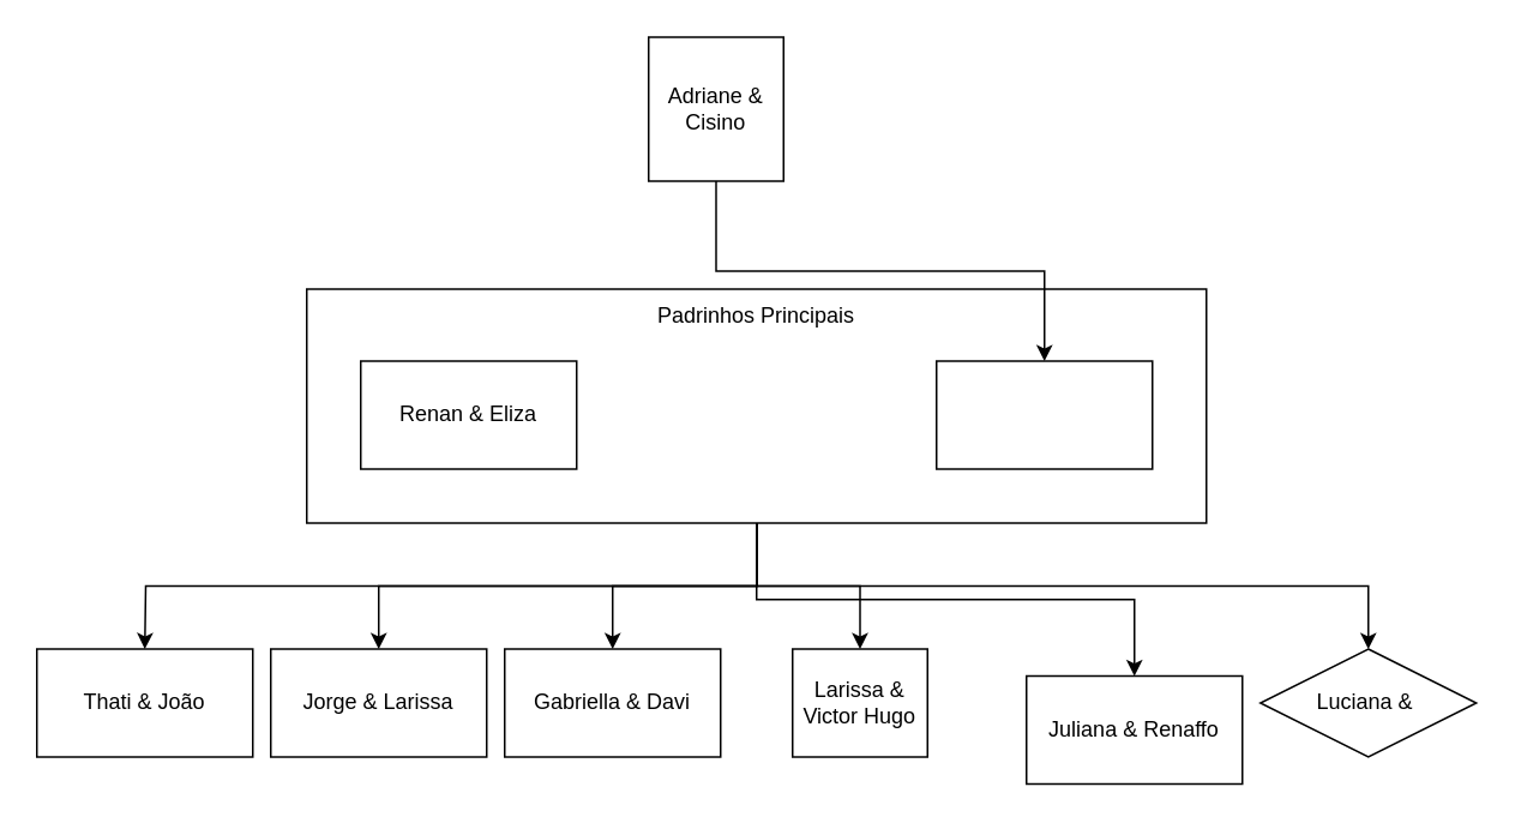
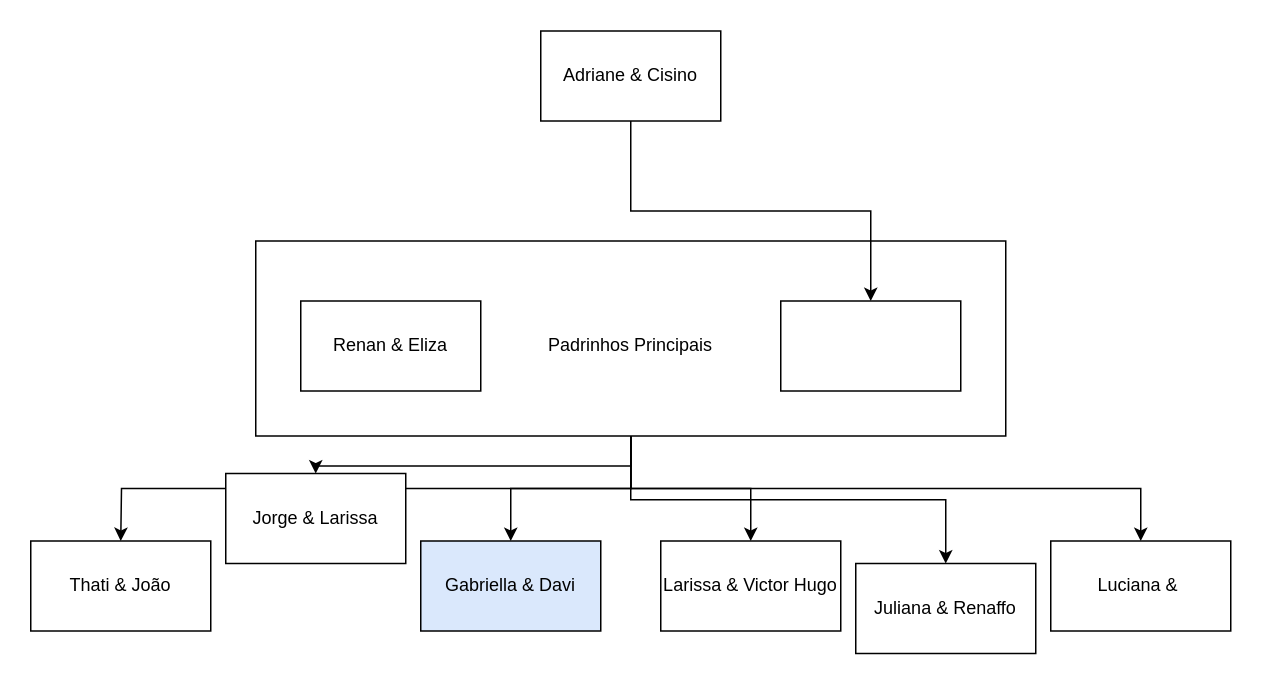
  <mxCell id="0" />
  <mxCell id="1" parent="0" />
  <mxCell id="2" value="" style="edgeStyle=orthogonalEdgeStyle;rounded=0;orthogonalLoop=1;jettySize=auto;html=1;" edge="1" parent="1" source="8" target="14"><mxGeometry relative="1" as="geometry" /></mxCell>
  <mxCell id="3" value="" style="edgeStyle=orthogonalEdgeStyle;rounded=0;orthogonalLoop=1;jettySize=auto;html=1;" edge="1" parent="1" source="8" target="15"><mxGeometry relative="1" as="geometry" /></mxCell>
  <mxCell id="4" value="" style="edgeStyle=orthogonalEdgeStyle;rounded=0;orthogonalLoop=1;jettySize=auto;html=1;exitX=0.5;exitY=1;exitDx=0;exitDy=0;" edge="1" parent="1" source="8" target="16"><mxGeometry relative="1" as="geometry" /></mxCell>
  <mxCell id="5" value="" style="edgeStyle=orthogonalEdgeStyle;rounded=0;orthogonalLoop=1;jettySize=auto;html=1;exitX=0.5;exitY=1;exitDx=0;exitDy=0;" edge="1" parent="1" source="8" target="17"><mxGeometry relative="1" as="geometry" /></mxCell>
  <mxCell id="6" value="" style="edgeStyle=orthogonalEdgeStyle;rounded=0;orthogonalLoop=1;jettySize=auto;html=1;" edge="1" parent="1" source="8" target="18"><mxGeometry relative="1" as="geometry" /></mxCell>
  <mxCell id="7" value="" style="edgeStyle=orthogonalEdgeStyle;rounded=0;orthogonalLoop=1;jettySize=auto;html=1;exitX=0.5;exitY=1;exitDx=0;exitDy=0;" edge="1" parent="1" source="8"><mxGeometry relative="1" as="geometry"><mxPoint x="80" y="360" as="targetPoint" /></mxGeometry></mxCell>
  <mxCell id="8" value="" style="rounded=0;whiteSpace=wrap;html=1;" vertex="1" parent="1"><mxGeometry x="170" y="160" width="500" height="130" as="geometry" /></mxCell>
  <mxCell id="9" value="" style="edgeStyle=orthogonalEdgeStyle;rounded=0;orthogonalLoop=1;jettySize=auto;html=1;exitX=0.5;exitY=1;exitDx=0;exitDy=0;" edge="1" parent="1" source="10" target="12"><mxGeometry relative="1" as="geometry" /></mxCell>
- <mxCell id="10" value="Adriane &amp;amp; Cisino" style="rounded=0;whiteSpace=wrap;html=1;" vertex="1" parent="1"><mxGeometry x="360" y="20" width="75" height="80" as="geometry" /></mxCell>
+ <mxCell id="10" value="Adriane &amp;amp; Cisino" style="rounded=0;whiteSpace=wrap;html=1;" vertex="1" parent="1"><mxGeometry x="360" y="20" width="120" height="60" as="geometry" /></mxCell>
  <mxCell id="11" value="Renan &amp;amp; Eliza" style="whiteSpace=wrap;html=1;rounded=0;" vertex="1" parent="1"><mxGeometry x="200" y="200" width="120" height="60" as="geometry" /></mxCell>
  <mxCell id="12" value="" style="whiteSpace=wrap;html=1;rounded=0;" vertex="1" parent="1"><mxGeometry x="520" y="200" width="120" height="60" as="geometry" /></mxCell>
- <mxCell id="13" value="Padrinhos Principais" style="text;html=1;strokeColor=none;fillColor=none;align=center;verticalAlign=middle;whiteSpace=wrap;rounded=0;" vertex="1" parent="1"><mxGeometry x="345" y="160" width="150" height="30" as="geometry" /></mxCell>
- <mxCell id="14" value="Gabriella &amp;amp; Davi" style="whiteSpace=wrap;html=1;rounded=0;" vertex="1" parent="1"><mxGeometry x="280" y="360" width="120" height="60" as="geometry" /></mxCell>
- <mxCell id="15" value="Larissa &amp;amp; Victor Hugo" style="whiteSpace=wrap;html=1;rounded=0;" vertex="1" parent="1"><mxGeometry x="440" y="360" width="75" height="60" as="geometry" /></mxCell>
+ <mxCell id="13" value="Padrinhos Principais" style="text;html=1;strokeColor=none;fillColor=none;align=center;verticalAlign=middle;whiteSpace=wrap;rounded=0;" vertex="1" parent="1"><mxGeometry x="345" y="215" width="150" height="30" as="geometry" /></mxCell>
+ <mxCell id="14" value="Gabriella &amp;amp; Davi" style="whiteSpace=wrap;html=1;rounded=0;fillColor=#dae8fc;" vertex="1" parent="1"><mxGeometry x="280" y="360" width="120" height="60" as="geometry" /></mxCell>
+ <mxCell id="15" value="Larissa &amp;amp; Victor Hugo" style="whiteSpace=wrap;html=1;rounded=0;" vertex="1" parent="1"><mxGeometry x="440" y="360" width="120" height="60" as="geometry" /></mxCell>
  <mxCell id="16" value="Juliana &amp;amp; Renaffo" style="whiteSpace=wrap;html=1;rounded=0;" vertex="1" parent="1"><mxGeometry x="570" y="375" width="120" height="60" as="geometry" /></mxCell>
- <mxCell id="17" value="Luciana &amp;amp;&amp;nbsp;" style="rhombus;whiteSpace=wrap;html=1;" vertex="1" parent="1"><mxGeometry x="700" y="360" width="120" height="60" as="geometry" /></mxCell>
- <mxCell id="18" value="Jorge &amp;amp; Larissa" style="whiteSpace=wrap;html=1;rounded=0;" vertex="1" parent="1"><mxGeometry x="150" y="360" width="120" height="60" as="geometry" /></mxCell>
+ <mxCell id="17" value="Luciana &amp;amp;&amp;nbsp;" style="whiteSpace=wrap;html=1;rounded=0;" vertex="1" parent="1"><mxGeometry x="700" y="360" width="120" height="60" as="geometry" /></mxCell>
+ <mxCell id="18" value="Jorge &amp;amp; Larissa" style="whiteSpace=wrap;html=1;rounded=0;" vertex="1" parent="1"><mxGeometry x="150" y="315" width="120" height="60" as="geometry" /></mxCell>
  <mxCell id="19" value="Thati &amp;amp; João" style="whiteSpace=wrap;html=1;rounded=0;" vertex="1" parent="1"><mxGeometry y="360" width="120" height="60" as="geometry" x="20" /></mxCell>
